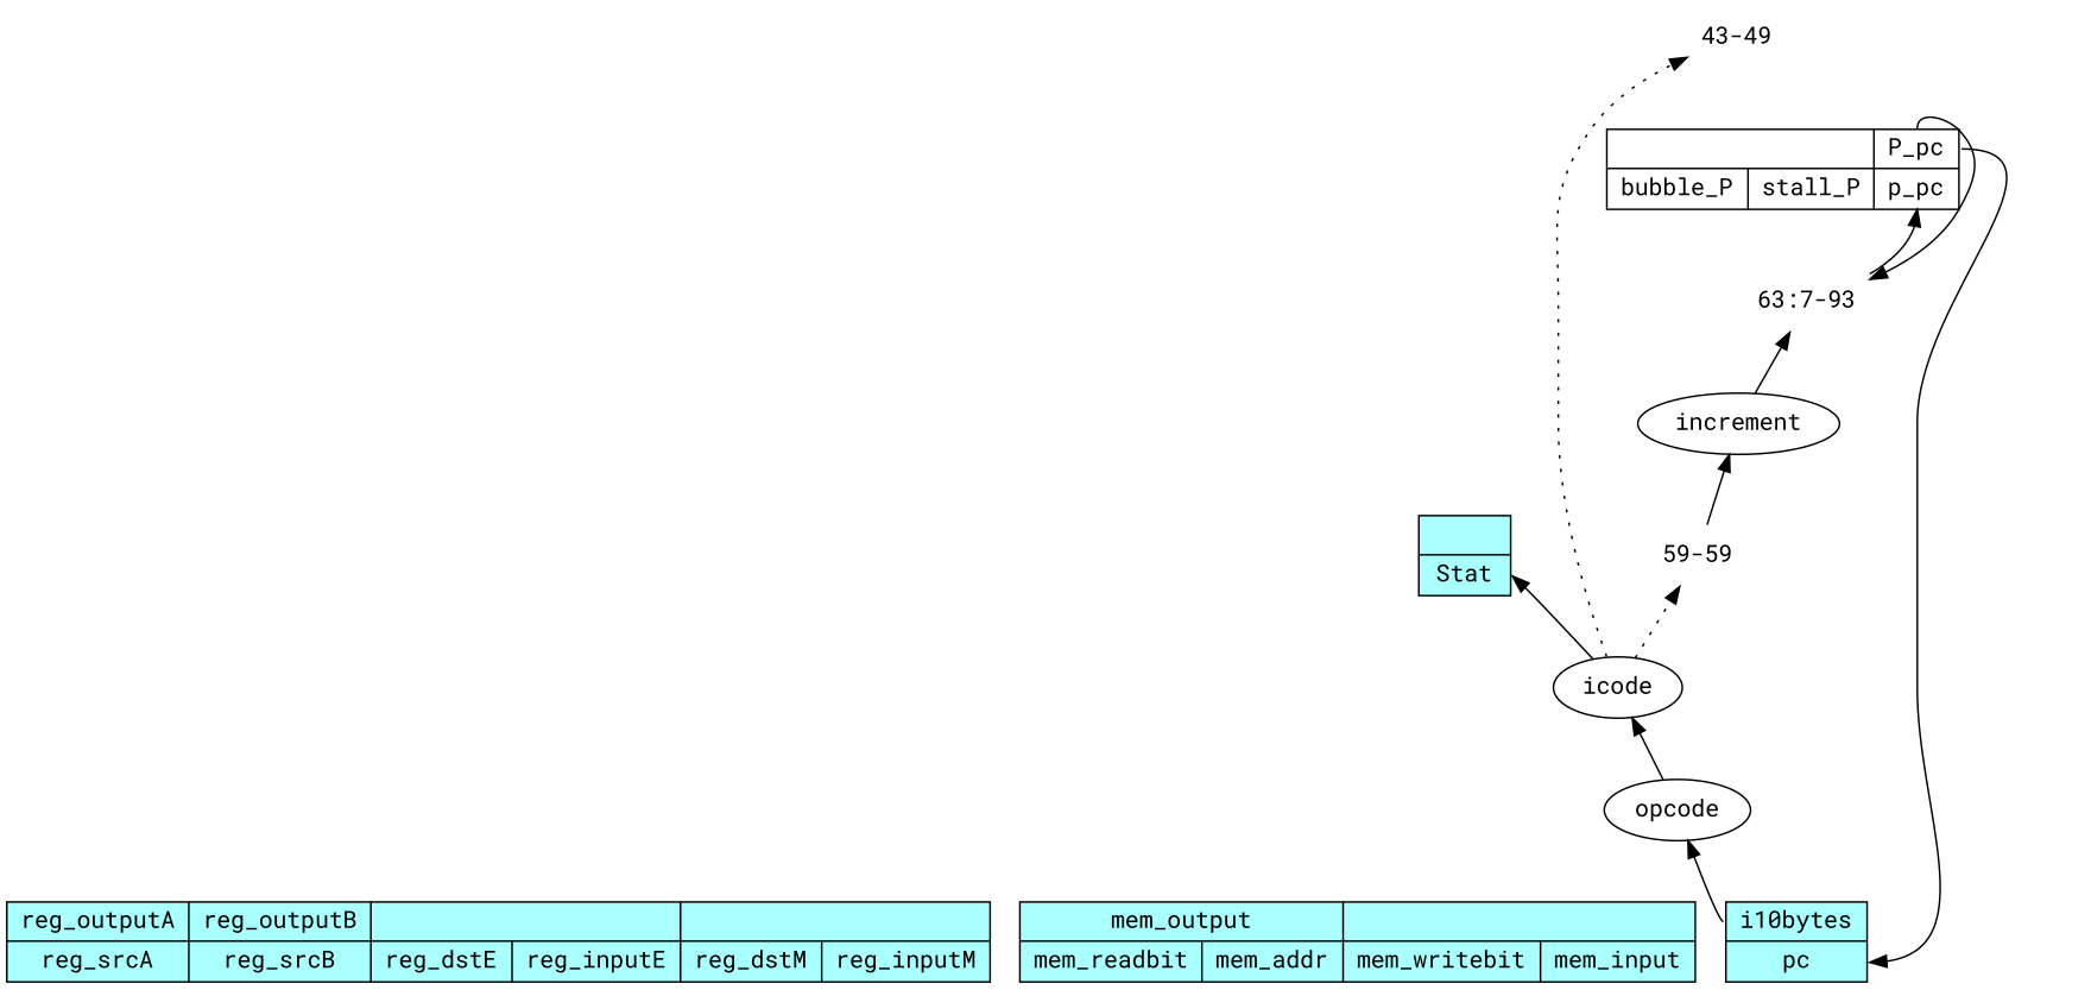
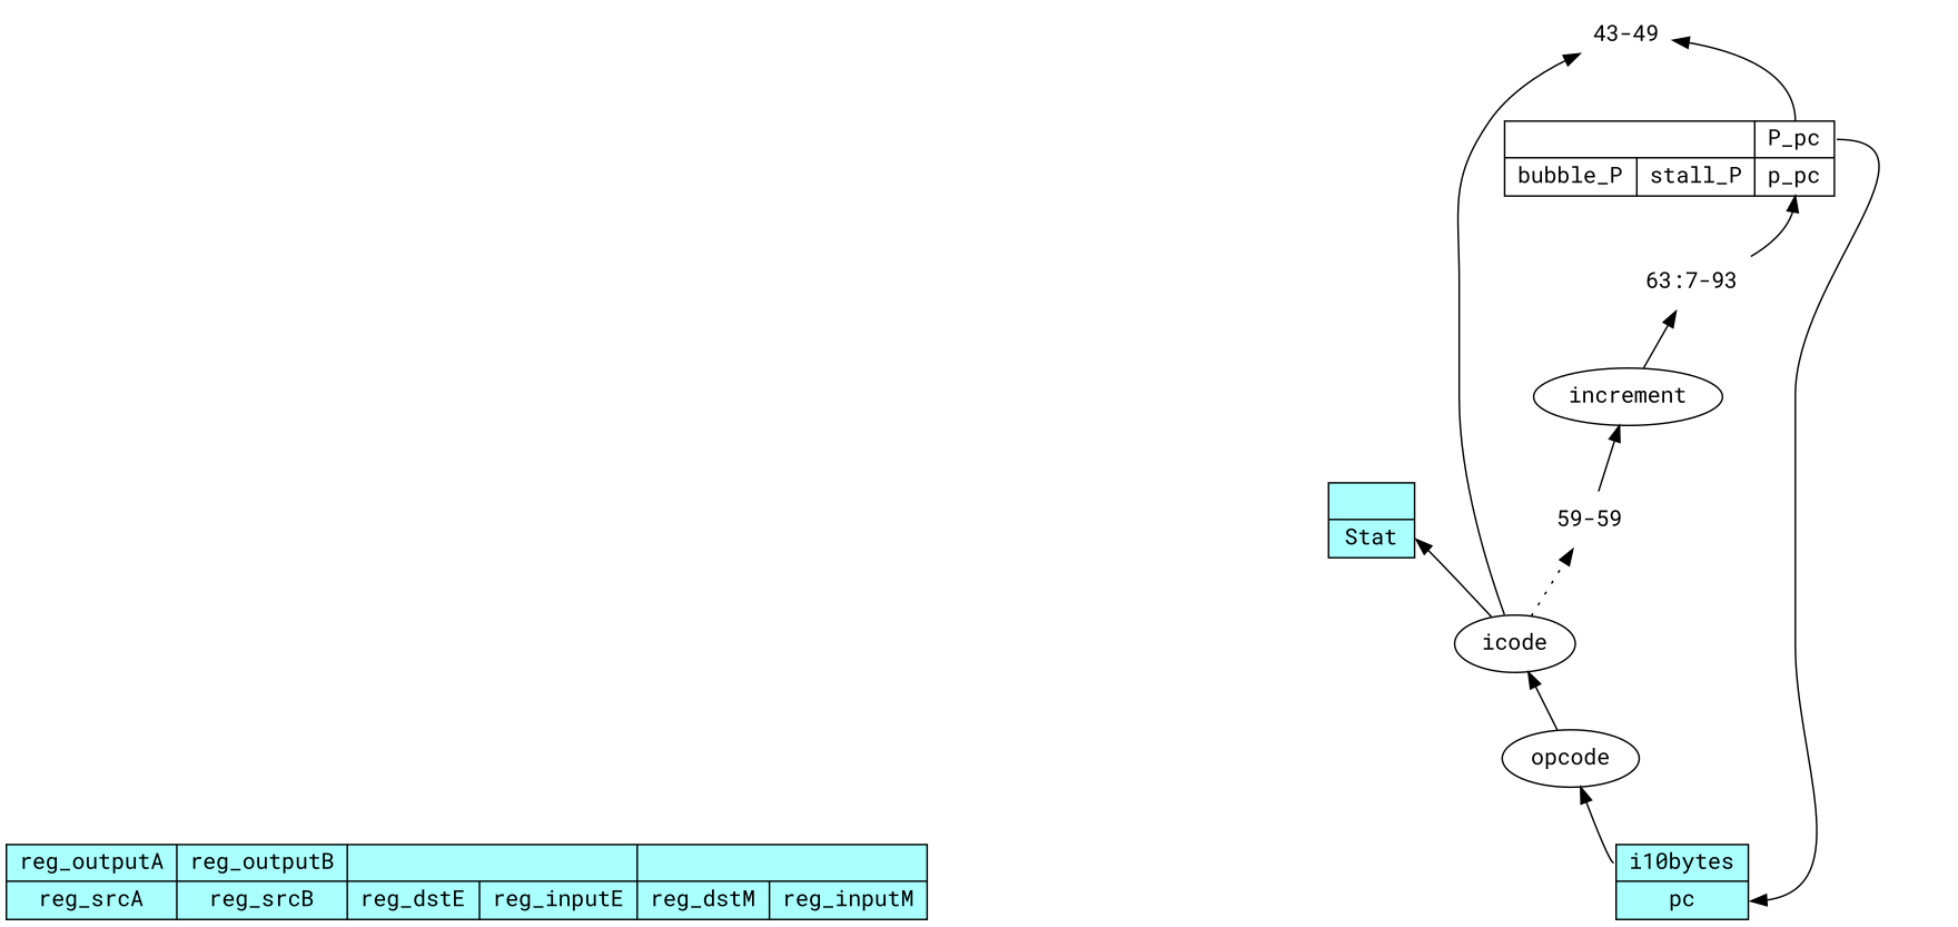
  digraph {
    fontname="Roboto Mono"
    rankdir=BT
    node [fontname="Roboto Mono" shape=record]
    edge [fontname="Roboto Mono"]
    n1 [fillcolor="#aaffff" label="{<reg_outputA>reg_outputA|<reg_srcA>reg_srcA}|{<reg_outputB>reg_outputB|<reg_srcB>reg_srcB}|{|{<reg_dstE>reg_dstE|<reg_inputE>reg_inputE}}|{|{<reg_dstM>reg_dstM|<reg_inputM>reg_inputM}}" style=filled]
-   n2 [fillcolor="#aaffff" label="{<mem_output>mem_output|{<mem_readbit>mem_readbit|<mem_addr>mem_addr}}|{|{<mem_writebit>mem_writebit|<mem_input>mem_input}}" style=filled]
    n3 [fillcolor="#aaffff" label="{<i10bytes>i10bytes|<pc>pc}" style=filled]
    opcode [shape=""]
    icode [shape=""]
    n6 [fillcolor="#aaffff" label="{|<Stat>Stat}" style=filled]
    n7 [label="{|{<bubble_P>bubble_P|<stall_P>stall_P}}|{<P_pc>P_pc|<p_pc>p_pc}"]
    n8 [label="63:7-93" shape=none]
    n9 [label="43-49" shape=none]
    n10 [label="59-59" shape=none]
    increment [shape=""]
    n3 -> opcode [tailport=i10bytes]
    opcode -> icode
    icode -> n6 [headport=Stat]
-   icode -> n9 [style=dotted]
+   icode -> n9 [style=solid]
    icode -> n10 [style=dotted]
    n7 -> n3 [headport=pc tailport=P_pc]
-   n7 -> n8 [tailport=P_pc]
+   n7 -> n9 [tailport=P_pc]
    n8 -> n7 [headport=p_pc]
    n10 -> increment
    increment -> n8
  }
